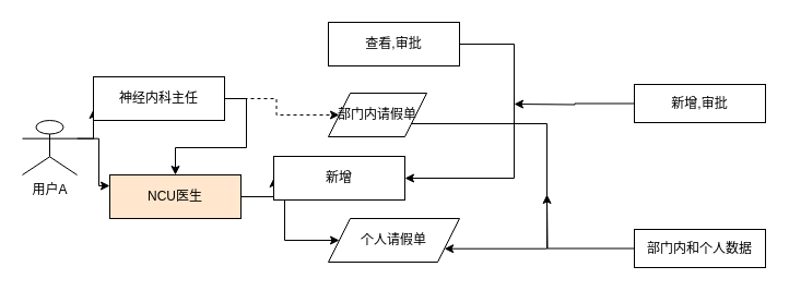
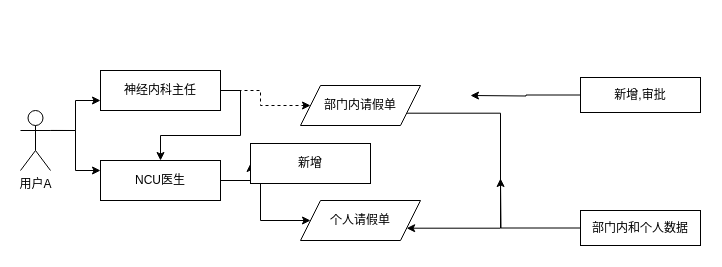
  <mxCell id="0" />
  <mxCell id="1" parent="0" />
  <mxCell id="2" style="edgeStyle=orthogonalEdgeStyle;rounded=0;orthogonalLoop=1;jettySize=auto;html=1;exitX=1;exitY=0.333;exitDx=0;exitDy=0;exitPerimeter=0;entryX=0;entryY=0.75;entryDx=0;entryDy=0;" edge="1" parent="1" source="4" target="7"><mxGeometry relative="1" as="geometry" /></mxCell>
  <mxCell id="3" style="edgeStyle=orthogonalEdgeStyle;rounded=0;orthogonalLoop=1;jettySize=auto;html=1;exitX=1;exitY=0.333;exitDx=0;exitDy=0;exitPerimeter=0;entryX=0;entryY=0.25;entryDx=0;entryDy=0;" edge="1" parent="1" source="4" target="9"><mxGeometry relative="1" as="geometry" /></mxCell>
- <mxCell id="4" value="用户A" style="shape=umlActor;verticalLabelPosition=bottom;verticalAlign=top;html=1;outlineConnect=0;" vertex="1" parent="1"><mxGeometry x="20" y="110" width="50" height="50" as="geometry" /></mxCell>
+ <mxCell id="4" value="用户A" style="shape=umlActor;verticalLabelPosition=bottom;verticalAlign=top;html=1;outlineConnect=0;" vertex="1" parent="1"><mxGeometry x="20" y="110" width="30" height="60" as="geometry" /></mxCell>
  <mxCell id="5" style="edgeStyle=orthogonalEdgeStyle;rounded=0;orthogonalLoop=1;jettySize=auto;html=1;exitX=1;exitY=0.5;exitDx=0;exitDy=0;" edge="1" parent="1" source="7" target="9"><mxGeometry relative="1" as="geometry" /></mxCell>
  <mxCell id="6" style="edgeStyle=orthogonalEdgeStyle;rounded=0;orthogonalLoop=1;jettySize=auto;html=1;exitX=1;exitY=0.5;exitDx=0;exitDy=0;entryX=0;entryY=0.5;entryDx=0;entryDy=0;dashed=1;" edge="1" parent="1" source="7" target="13"><mxGeometry relative="1" as="geometry" /></mxCell>
- <mxCell id="7" value="神经内科主任" style="rounded=0;whiteSpace=wrap;html=1;" vertex="1" parent="1"><mxGeometry x="85" y="70" width="120" height="40" as="geometry" /></mxCell>
+ <mxCell id="7" value="神经内科主任" style="rounded=0;whiteSpace=wrap;html=1;" vertex="1" parent="1"><mxGeometry x="100" y="70" width="120" height="40" as="geometry" /></mxCell>
  <mxCell id="8" style="edgeStyle=orthogonalEdgeStyle;rounded=0;orthogonalLoop=1;jettySize=auto;html=1;exitX=1;exitY=0.5;exitDx=0;exitDy=0;" edge="1" parent="1" source="9" target="16"><mxGeometry relative="1" as="geometry" /></mxCell>
- <mxCell id="9" value="NCU医生" style="rounded=0;whiteSpace=wrap;html=1;fillColor=#ffe6cc;" vertex="1" parent="1"><mxGeometry x="100" y="160" width="120" height="40" as="geometry" /></mxCell>
- <mxCell id="10" style="edgeStyle=orthogonalEdgeStyle;rounded=0;orthogonalLoop=1;jettySize=auto;html=1;exitX=1;exitY=0.5;exitDx=0;exitDy=0;entryX=1;entryY=0.5;entryDx=0;entryDy=0;" edge="1" parent="1" source="11" target="15"><mxGeometry relative="1" as="geometry"><Array as="points"><mxPoint x="470" y="40" /><mxPoint x="470" y="163" /></Array></mxGeometry></mxCell>
- <mxCell id="11" value="查看,审批" style="rounded=0;whiteSpace=wrap;html=1;" vertex="1" parent="1"><mxGeometry x="300" y="20" width="120" height="40" as="geometry" /></mxCell>
+ <mxCell id="9" value="NCU医生" style="rounded=0;whiteSpace=wrap;html=1;" vertex="1" parent="1"><mxGeometry x="100" y="160" width="120" height="40" as="geometry" /></mxCell>
  <mxCell id="12" style="edgeStyle=orthogonalEdgeStyle;rounded=0;orthogonalLoop=1;jettySize=auto;html=1;exitX=1;exitY=0.75;exitDx=0;exitDy=0;entryX=1;entryY=0.75;entryDx=0;entryDy=0;" edge="1" parent="1" source="13" target="16"><mxGeometry relative="1" as="geometry"><Array as="points"><mxPoint x="500" y="113" /><mxPoint x="500" y="228" /></Array></mxGeometry></mxCell>
- <mxCell id="13" value="部门内请假单" style="shape=parallelogram;perimeter=parallelogramPerimeter;whiteSpace=wrap;html=1;fixedSize=1;" vertex="1" parent="1"><mxGeometry x="300" y="85" width="90" height="40" as="geometry" /></mxCell>
+ <mxCell id="13" value="部门内请假单" style="shape=parallelogram;perimeter=parallelogramPerimeter;whiteSpace=wrap;html=1;fixedSize=1;" vertex="1" parent="1"><mxGeometry x="300" y="85" width="120" height="40" as="geometry" /></mxCell>
  <mxCell id="14" style="edgeStyle=orthogonalEdgeStyle;rounded=0;orthogonalLoop=1;jettySize=auto;html=1;exitX=1;exitY=0.5;exitDx=0;exitDy=0;entryX=0;entryY=0.5;entryDx=0;entryDy=0;" edge="1" parent="1" target="15"><mxGeometry relative="1" as="geometry"><mxPoint x="220" y="180" as="sourcePoint" /></mxGeometry></mxCell>
  <mxCell id="15" value="新增" style="rounded=0;whiteSpace=wrap;html=1;" vertex="1" parent="1"><mxGeometry x="250" y="143" width="120" height="40" as="geometry" /></mxCell>
  <mxCell id="16" value="个人请假单" style="shape=parallelogram;perimeter=parallelogramPerimeter;whiteSpace=wrap;html=1;fixedSize=1;" vertex="1" parent="1"><mxGeometry x="300" y="200" width="120" height="40" as="geometry" /></mxCell>
  <mxCell id="17" style="edgeStyle=orthogonalEdgeStyle;rounded=0;orthogonalLoop=1;jettySize=auto;html=1;exitX=0;exitY=0.5;exitDx=0;exitDy=0;" edge="1" parent="1" source="18"><mxGeometry relative="1" as="geometry"><mxPoint x="470" y="95" as="targetPoint" /></mxGeometry></mxCell>
  <mxCell id="18" value="新增,审批" style="rounded=0;whiteSpace=wrap;html=1;" vertex="1" parent="1"><mxGeometry x="580" y="77" width="120" height="35" as="geometry" /></mxCell>
  <mxCell id="19" style="edgeStyle=orthogonalEdgeStyle;rounded=0;orthogonalLoop=1;jettySize=auto;html=1;exitX=0;exitY=0.5;exitDx=0;exitDy=0;" edge="1" parent="1" source="20"><mxGeometry relative="1" as="geometry"><mxPoint x="500" y="178" as="targetPoint" /></mxGeometry></mxCell>
  <mxCell id="20" value="部门内和个人数据" style="rounded=0;whiteSpace=wrap;html=1;" vertex="1" parent="1"><mxGeometry x="580" y="210" width="120" height="35" as="geometry" /></mxCell>
